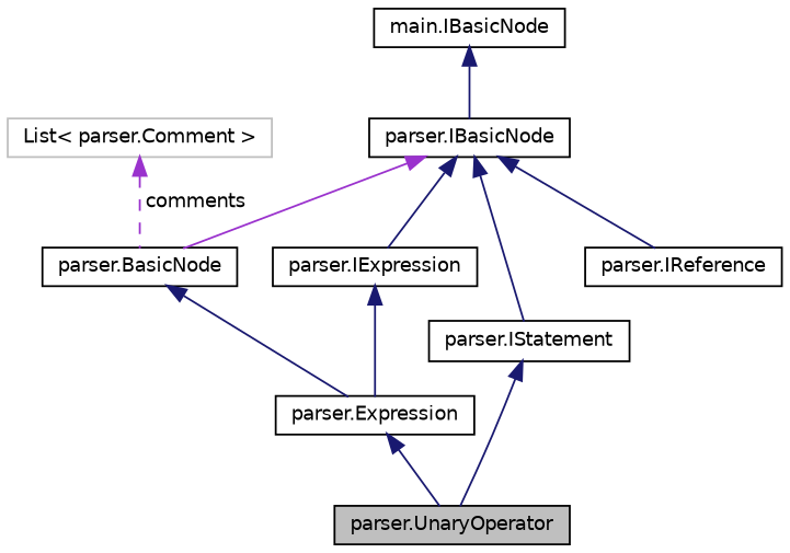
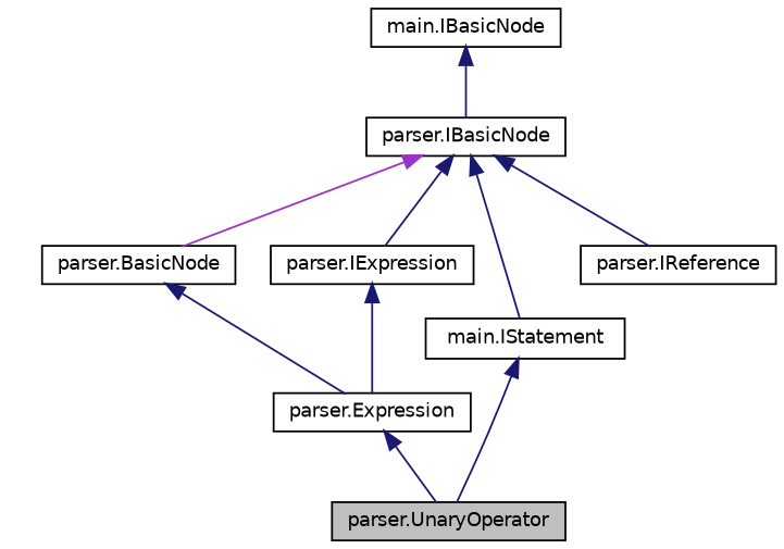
  digraph {
    node [color=black fillcolor=white fontname=Helvetica fontsize=10 shape=record style=filled]
    edge [color=midnightblue dir=back fontname=Helvetica fontsize=10 labelfontname=Helvetica labelfontsize=10 style=solid]
    n1 [fillcolor=grey75 fontcolor=black height=0.2 label="parser.UnaryOperator" width=0.4]
    n2 [height=0.2 label="parser.Expression" width=0.4]
    n3 [height=0.2 label="parser.BasicNode" width=0.4]
    n4 [height=0.2 label="parser.IBasicNode" width=0.4]
    n5 [height=0.2 label="parser.IExpression" width=0.4]
    n6 [height=0.2 label="parser.IReference" width=0.4]
-   n7 [height=0.2 label="parser.IStatement" width=0.4]
+   n7 [height=0.2 label="main.IStatement" width=0.4]
    n8 [height=0.2 label="main.IBasicNode" width=0.4]
-   n9 [color=grey75 height=0.2 label="List\< parser.Comment \>" width=0.4]
    n2 -> n1
    n3 -> n2
    n4 -> n3 [color=darkorchid3]
    n4 -> n5
    n4 -> n6
    n4 -> n7
    n5 -> n2
    n7 -> n1
    n8 -> n4
-   n9 -> n3 [color=darkorchid3 label=" comments" style=dashed]
  }
